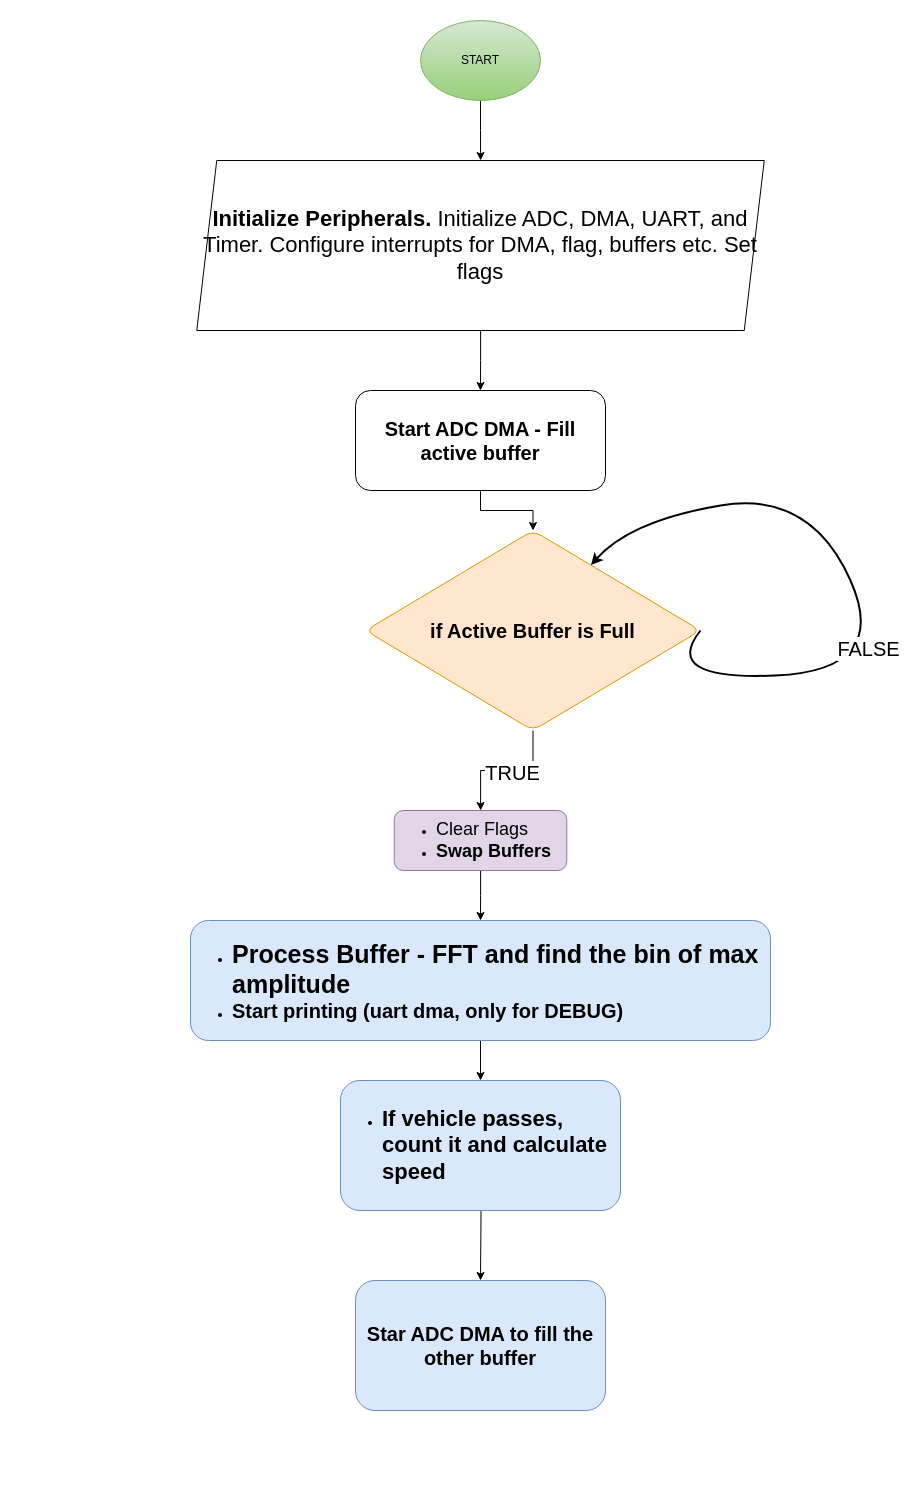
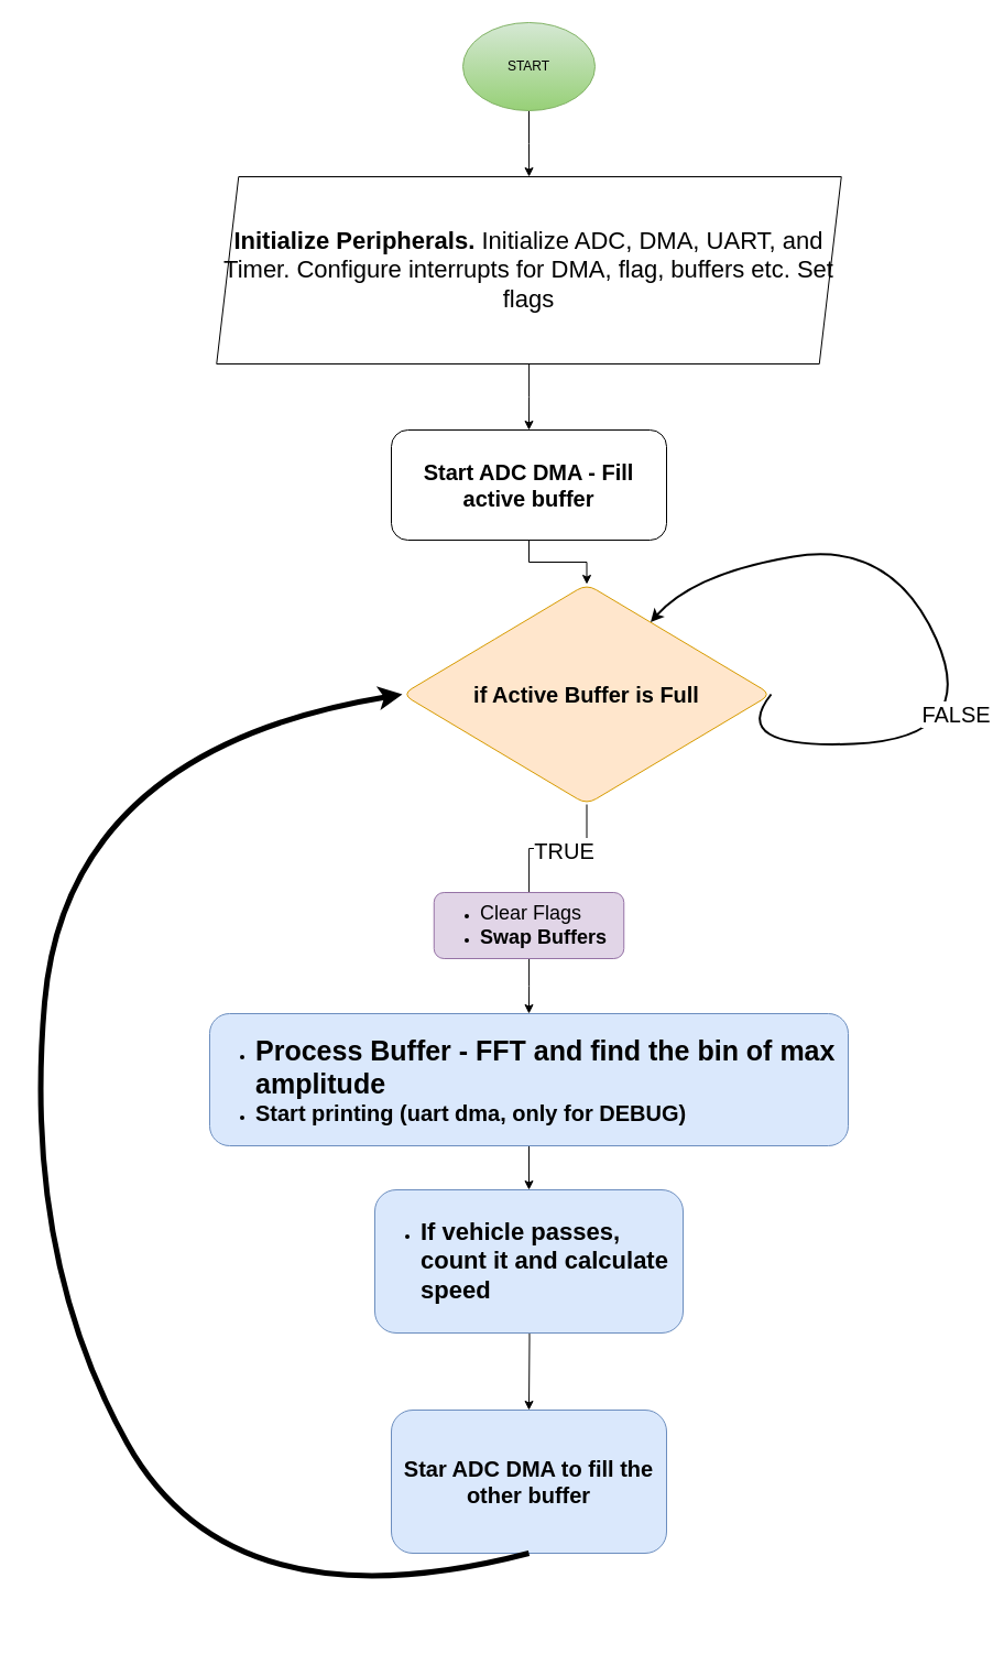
  <mxCell id="0" />
  <mxCell id="1" parent="0" />
  <mxCell id="2" value="" style="edgeStyle=orthogonalEdgeStyle;rounded=0;orthogonalLoop=1;jettySize=auto;html=1;" edge="1" parent="1" source="3" target="5"><mxGeometry relative="1" as="geometry" /></mxCell>
  <mxCell id="3" value="START" style="ellipse;whiteSpace=wrap;html=1;fillColor=#d5e8d4;strokeColor=#82b366;gradientColor=#97d077;" vertex="1" parent="1"><mxGeometry x="420" y="20" width="120" height="80" as="geometry" /></mxCell>
  <mxCell id="4" value="" style="edgeStyle=orthogonalEdgeStyle;rounded=0;orthogonalLoop=1;jettySize=auto;html=1;" edge="1" parent="1" source="5" target="7"><mxGeometry relative="1" as="geometry" /></mxCell>
  <mxCell id="5" value="&lt;p data-pm-slice=&quot;1 1 []&quot;&gt;&lt;font style=&quot;font-size: 22px;&quot;&gt;&lt;strong style=&quot;&quot;&gt;Initialize Peripherals.&amp;nbsp;&lt;/strong&gt;&lt;span style=&quot;background-color: initial;&quot;&gt;Initialize ADC, DMA, UART, and Timer. Configure interrupts for DMA, flag, buffers etc. Set flags&lt;/span&gt;&lt;/font&gt;&lt;span style=&quot;color: rgba(0, 0, 0, 0); font-family: monospace; font-size: 0px; text-align: start; text-wrap-mode: nowrap; background-color: initial;&quot;&gt;%3CmxGraphModel%3E%3Croot%3E%3CmxCell%20id%3D%220%22%2F%3E%3CmxCell%20id%3D%221%22%20parent%3D%220%22%2F%3E%3CmxCell%20id%3D%222%22%20value%3D%22%26%2310%3B%26lt%3Bul%20data-pm-slice%3D%26quot%3B3%203%20%5B%5D%26quot%3B%20data-spread%3D%26quot%3Bfalse%26quot%3B%26gt%3B%26lt%3Bli%26gt%3B%26lt%3Bp%26gt%3B%26lt%3Bspan%26gt%3BAllocate%20memory%20for%20ping-pong%20buffers%20(%26lt%3B%2Fspan%26gt%3B%26lt%3Bcode%26gt%3B%26lt%3Bspan%26gt%3Bbuffer1%26lt%3B%2Fspan%26gt%3B%26lt%3B%2Fcode%26gt%3B%26lt%3Bspan%26gt%3B%20and%20%26lt%3B%2Fspan%26gt%3B%26lt%3Bcode%26gt%3B%26lt%3Bspan%26gt%3Bbuffer2%26lt%3B%2Fspan%26gt%3B%26lt%3B%2Fcode%26gt%3B%26lt%3Bspan%26gt%3B).%26lt%3B%2Fspan%26gt%3B%26lt%3B%2Fp%26gt%3B%26lt%3B%2Fli%26gt%3B%26lt%3Bli%26gt%3B%26lt%3Bp%26gt%3B%26lt%3Bspan%26gt%3BConfigure%20interrupts%20for%20DMA%20and%20UART.%26lt%3B%2Fspan%26gt%3B%26lt%3B%2Fp%26gt%3B%26lt%3B%2Fli%26gt%3B%26lt%3B%2Ful%26gt%3B%26%2310%3B%26%2310%3B%22%20style%3D%22shape%3Dparallelogram%3Bperimeter%3DparallelogramPerimeter%3BwhiteSpace%3Dwrap%3Bhtml%3D1%3BfixedSize%3D1%3B%22%20vertex%3D%221%22%20parent%3D%221%22%3E%3CmxGeometry%20x%3D%22225%22%20y%3D%22220%22%20width%3D%22430%22%20height%3D%22130%22%20as%3D%22geometry%22%2F%3E%3C%2FmxCell%3E%3C%2Froot%3E%3C%2FmxGraphModel%3E&lt;/span&gt;&lt;/p&gt;" style="shape=parallelogram;perimeter=parallelogramPerimeter;whiteSpace=wrap;html=1;fixedSize=1;" vertex="1" parent="1"><mxGeometry x="196.25" y="160" width="567.5" height="170" as="geometry" /></mxCell>
  <mxCell id="6" value="" style="edgeStyle=orthogonalEdgeStyle;rounded=0;orthogonalLoop=1;jettySize=auto;html=1;" edge="1" parent="1" source="7" target="10"><mxGeometry relative="1" as="geometry" /></mxCell>
  <mxCell id="7" value="&lt;p data-pm-slice=&quot;1 1 []&quot;&gt;&lt;strong&gt;&lt;font style=&quot;font-size: 20px;&quot;&gt;Start ADC DMA - Fill active buffer&lt;/font&gt;&lt;/strong&gt;&lt;/p&gt;" style="rounded=1;whiteSpace=wrap;html=1;" vertex="1" parent="1"><mxGeometry x="355" y="390" width="250" height="100" as="geometry" /></mxCell>
- <mxCell id="8" value="" style="edgeStyle=orthogonalEdgeStyle;rounded=0;orthogonalLoop=1;jettySize=auto;html=1;" edge="1" parent="1" source="10" target="14"><mxGeometry relative="1" as="geometry" /></mxCell>
+ <mxCell id="8" value="" style="edgeStyle=orthogonalEdgeStyle;rounded=0;orthogonalLoop=1;jettySize=auto;html=1;endArrow=none;" edge="1" parent="1" source="10" target="14"><mxGeometry relative="1" as="geometry" /></mxCell>
  <mxCell id="9" value="&lt;font style=&quot;font-size: 20px;&quot;&gt;TRUE&lt;/font&gt;" style="edgeLabel;html=1;align=center;verticalAlign=middle;resizable=0;points=[];" vertex="1" connectable="0" parent="8"><mxGeometry x="-0.078" y="1" relative="1" as="geometry"><mxPoint as="offset" /></mxGeometry></mxCell>
  <mxCell id="10" value="&lt;font style=&quot;font-size: 20px;&quot;&gt;&lt;b&gt;if Active Buffer is Full&lt;/b&gt;&lt;/font&gt;" style="rhombus;whiteSpace=wrap;html=1;rounded=1;fillColor=#ffe6cc;strokeColor=#d79b00;" vertex="1" parent="1"><mxGeometry x="365" y="530" width="335" height="200" as="geometry" /></mxCell>
  <mxCell id="11" value="" style="curved=1;endArrow=classic;html=1;rounded=0;exitX=1;exitY=0.5;exitDx=0;exitDy=0;strokeWidth=2;" edge="1" parent="1" source="10" target="10"><mxGeometry width="50" height="50" relative="1" as="geometry"><mxPoint x="670" y="660" as="sourcePoint" /><mxPoint x="720" y="615" as="targetPoint" /><Array as="points"><mxPoint x="660" y="680" /><mxPoint x="890" y="670" /><mxPoint x="810" y="490" /><mxPoint x="630" y="520" /></Array></mxGeometry></mxCell>
  <mxCell id="12" value="&lt;font style=&quot;font-size: 20px;&quot;&gt;FALSE&lt;/font&gt;" style="edgeLabel;html=1;align=center;verticalAlign=middle;resizable=0;points=[];" vertex="1" connectable="0" parent="11"><mxGeometry x="0.131" relative="1" as="geometry"><mxPoint x="27" y="88" as="offset" /></mxGeometry></mxCell>
  <mxCell id="13" value="" style="edgeStyle=orthogonalEdgeStyle;rounded=0;orthogonalLoop=1;jettySize=auto;html=1;" edge="1" parent="1" source="14" target="17"><mxGeometry relative="1" as="geometry" /></mxCell>
  <mxCell id="14" value="&lt;ul&gt;&lt;li&gt;&lt;font style=&quot;font-size: 18px;&quot;&gt;Clear Flags&lt;/font&gt;&lt;/li&gt;&lt;li&gt;&lt;font style=&quot;font-size: 18px;&quot;&gt;&lt;b style=&quot;&quot;&gt;Swap Buffers&lt;/b&gt;&lt;/font&gt;&lt;/li&gt;&lt;/ul&gt;" style="rounded=1;whiteSpace=wrap;html=1;align=left;fillColor=#e1d5e7;strokeColor=#9673a6;" vertex="1" parent="1"><mxGeometry x="393.75" y="810" width="172.5" height="60" as="geometry" /></mxCell>
  <mxCell id="15" value="" style="edgeStyle=orthogonalEdgeStyle;rounded=0;orthogonalLoop=1;jettySize=auto;html=1;" edge="1" parent="1" target="18"><mxGeometry relative="1" as="geometry"><mxPoint x="480" y="1150" as="sourcePoint" /></mxGeometry></mxCell>
  <mxCell id="16" value="" style="edgeStyle=orthogonalEdgeStyle;rounded=0;orthogonalLoop=1;jettySize=auto;html=1;" edge="1" parent="1" source="17" target="20"><mxGeometry relative="1" as="geometry" /></mxCell>
  <mxCell id="17" value="&lt;ul&gt;&lt;li&gt;&lt;font style=&quot;font-size: 25px;&quot;&gt;&lt;b style=&quot;&quot;&gt;Process Buffer - FFT and find the bin of max amplitude&amp;nbsp;&lt;/b&gt;&lt;/font&gt;&lt;/li&gt;&lt;li&gt;&lt;font style=&quot;font-size: 20px;&quot;&gt;&lt;b&gt;Start printing (uart dma, only for DEBUG)&lt;/b&gt;&lt;/font&gt;&lt;/li&gt;&lt;/ul&gt;" style="rounded=1;whiteSpace=wrap;html=1;align=left;fillColor=#dae8fc;strokeColor=#6c8ebf;" vertex="1" parent="1"><mxGeometry x="190" y="920" width="580" height="120" as="geometry" /></mxCell>
  <mxCell id="18" value="&lt;font style=&quot;font-size: 20px;&quot;&gt;&lt;b&gt;Star ADC DMA to fill the other buffer&lt;/b&gt;&lt;/font&gt;" style="rounded=1;whiteSpace=wrap;html=1;align=center;fillColor=#dae8fc;strokeColor=#6c8ebf;" vertex="1" parent="1"><mxGeometry x="355" y="1280" width="250" height="130" as="geometry" /></mxCell>
+ <mxCell id="19" value="" style="curved=1;endArrow=classic;html=1;rounded=0;exitX=0.5;exitY=1;exitDx=0;exitDy=0;entryX=0;entryY=0.5;entryDx=0;entryDy=0;strokeWidth=5;" edge="1" parent="1" source="18" target="10"><mxGeometry width="50" height="50" relative="1" as="geometry"><mxPoint x="120" y="1060" as="sourcePoint" /><mxPoint x="160" y="880" as="targetPoint" /><Array as="points"><mxPoint x="210" y="1480" /><mxPoint x="20" y="1140" /><mxPoint x="60" y="680" /></Array></mxGeometry></mxCell>
  <mxCell id="20" value="&lt;ul&gt;&lt;li&gt;&lt;b style=&quot;&quot;&gt;&lt;font style=&quot;font-size: 22px;&quot;&gt;If vehicle passes, count it and calculate speed&lt;/font&gt;&lt;/b&gt;&lt;/li&gt;&lt;/ul&gt;" style="rounded=1;whiteSpace=wrap;html=1;align=left;fillColor=#dae8fc;strokeColor=#6c8ebf;" vertex="1" parent="1"><mxGeometry x="340" y="1080" width="280" height="130" as="geometry" /></mxCell>
